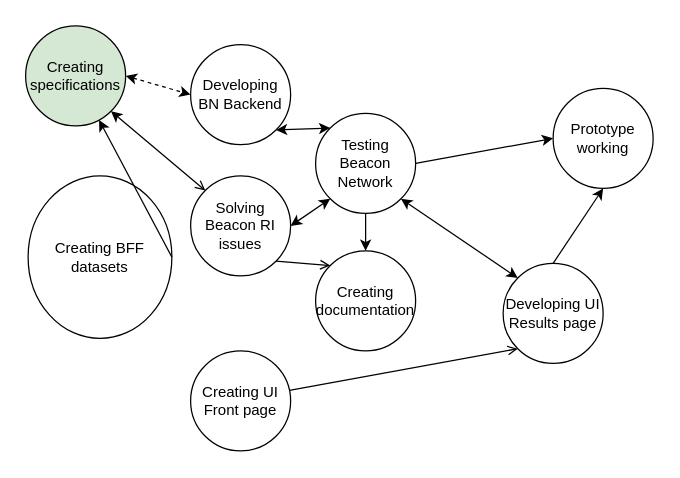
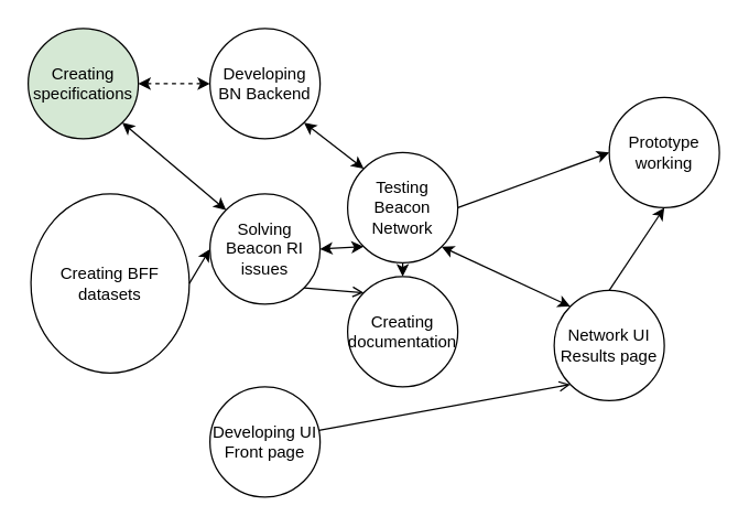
  <mxCell id="0" />
  <mxCell id="1" parent="0" />
- <mxCell id="2" value="Developing BN Backend" style="ellipse;whiteSpace=wrap;html=1;aspect=fixed;" vertex="1" parent="1"><mxGeometry x="152" y="35" width="80" height="80" as="geometry" /></mxCell>
- <mxCell id="3" value="Testing Beacon Network" style="ellipse;whiteSpace=wrap;html=1;aspect=fixed;" vertex="1" parent="1"><mxGeometry x="252" y="90" width="80" height="80" as="geometry" /></mxCell>
+ <mxCell id="2" value="Developing BN Backend" style="ellipse;whiteSpace=wrap;html=1;aspect=fixed;" vertex="1" parent="1"><mxGeometry x="152" y="20" width="80" height="80" as="geometry" /></mxCell>
+ <mxCell id="3" value="Testing Beacon Network" style="ellipse;whiteSpace=wrap;html=1;aspect=fixed;" vertex="1" parent="1"><mxGeometry x="252" y="110" width="80" height="80" as="geometry" /></mxCell>
  <mxCell id="4" value="Solving Beacon RI issues" style="ellipse;whiteSpace=wrap;html=1;aspect=fixed;" vertex="1" parent="1"><mxGeometry x="152" y="140" width="80" height="80" as="geometry" /></mxCell>
  <mxCell id="5" value="" style="endArrow=classic;startArrow=classic;html=1;rounded=0;entryX=0;entryY=1;entryDx=0;entryDy=0;exitX=1;exitY=0.5;exitDx=0;exitDy=0;" edge="1" parent="1" source="4" target="3"><mxGeometry width="50" height="50" relative="1" as="geometry"><mxPoint x="162" y="230" as="sourcePoint" /><mxPoint x="212" y="180" as="targetPoint" /></mxGeometry></mxCell>
  <mxCell id="6" value="" style="endArrow=classic;startArrow=classic;html=1;rounded=0;exitX=1;exitY=1;exitDx=0;exitDy=0;entryX=0;entryY=0;entryDx=0;entryDy=0;" edge="1" parent="1" source="2" target="3"><mxGeometry width="50" height="50" relative="1" as="geometry"><mxPoint x="162" y="230" as="sourcePoint" /><mxPoint x="212" y="180" as="targetPoint" /></mxGeometry></mxCell>
- <mxCell id="7" value="Creating UI Front page" style="ellipse;whiteSpace=wrap;html=1;aspect=fixed;" vertex="1" parent="1"><mxGeometry x="152" y="280" width="80" height="80" as="geometry" /></mxCell>
- <mxCell id="8" value="Developing UI Results page" style="ellipse;whiteSpace=wrap;html=1;aspect=fixed;" vertex="1" parent="1"><mxGeometry x="402" y="210" width="80" height="80" as="geometry" /></mxCell>
+ <mxCell id="7" value="Developing UI Front page" style="ellipse;whiteSpace=wrap;html=1;aspect=fixed;" vertex="1" parent="1"><mxGeometry x="152" y="280" width="80" height="80" as="geometry" /></mxCell>
+ <mxCell id="8" value="Network UI Results page" style="ellipse;whiteSpace=wrap;html=1;aspect=fixed;" vertex="1" parent="1"><mxGeometry x="402" y="210" width="80" height="80" as="geometry" /></mxCell>
  <mxCell id="9" value="" style="endArrow=open;html=1;rounded=0;exitX=0.988;exitY=0.394;exitDx=0;exitDy=0;exitPerimeter=0;entryX=0;entryY=1;entryDx=0;entryDy=0;" edge="1" parent="1" source="7" target="8"><mxGeometry width="50" height="50" relative="1" as="geometry"><mxPoint x="162" y="230" as="sourcePoint" /><mxPoint x="212" y="180" as="targetPoint" /></mxGeometry></mxCell>
  <mxCell id="10" value="" style="endArrow=classic;startArrow=classic;html=1;rounded=0;exitX=0;exitY=0;exitDx=0;exitDy=0;entryX=1;entryY=1;entryDx=0;entryDy=0;" edge="1" parent="1" source="8" target="3"><mxGeometry width="50" height="50" relative="1" as="geometry"><mxPoint x="162" y="230" as="sourcePoint" /><mxPoint x="412" y="190" as="targetPoint" /></mxGeometry></mxCell>
  <mxCell id="11" value="Creating BFF datasets" style="ellipse;whiteSpace=wrap;html=1;aspect=fixed;" vertex="1" parent="1"><mxGeometry x="22" y="140" width="115" height="130" as="geometry" /></mxCell>
- <mxCell id="12" value="" style="endArrow=classic;html=1;rounded=0;exitX=1;exitY=0.5;exitDx=0;exitDy=0;" edge="1" parent="1" source="11" target="13"><mxGeometry width="50" height="50" relative="1" as="geometry"><mxPoint x="162" y="230" as="sourcePoint" /><mxPoint x="122" y="180" as="targetPoint" /></mxGeometry></mxCell>
+ <mxCell id="12" value="" style="endArrow=classic;html=1;rounded=0;exitX=1;exitY=0.5;exitDx=0;exitDy=0;entryX=0;entryY=0.5;entryDx=0;entryDy=0;" edge="1" parent="1" source="11" target="4"><mxGeometry width="50" height="50" relative="1" as="geometry"><mxPoint x="162" y="230" as="sourcePoint" /><mxPoint x="122" y="180" as="targetPoint" /></mxGeometry></mxCell>
  <mxCell id="13" value="Creating specifications" style="ellipse;whiteSpace=wrap;html=1;aspect=fixed;fillColor=#d5e8d4;" vertex="1" parent="1"><mxGeometry x="20" y="20" width="80" height="80" as="geometry" /></mxCell>
  <mxCell id="14" value="Creating documentation" style="ellipse;whiteSpace=wrap;html=1;aspect=fixed;" vertex="1" parent="1"><mxGeometry x="252" y="200" width="80" height="80" as="geometry" /></mxCell>
  <mxCell id="15" value="" style="endArrow=open;html=1;rounded=0;entryX=0;entryY=0;entryDx=0;entryDy=0;exitX=1;exitY=1;exitDx=0;exitDy=0;" edge="1" parent="1" source="4" target="14"><mxGeometry width="50" height="50" relative="1" as="geometry"><mxPoint x="162" y="230" as="sourcePoint" /><mxPoint x="212" y="180" as="targetPoint" /></mxGeometry></mxCell>
  <mxCell id="16" value="" style="endArrow=classic;startArrow=classic;html=1;rounded=0;exitX=1;exitY=0.5;exitDx=0;exitDy=0;entryX=0;entryY=0.5;entryDx=0;entryDy=0;dashed=1;" edge="1" parent="1" source="13" target="2"><mxGeometry width="50" height="50" relative="1" as="geometry"><mxPoint x="162" y="230" as="sourcePoint" /><mxPoint x="212" y="180" as="targetPoint" /></mxGeometry></mxCell>
- <mxCell id="17" value="" style="endArrow=open;startArrow=classic;html=1;rounded=0;exitX=1;exitY=1;exitDx=0;exitDy=0;entryX=0;entryY=0;entryDx=0;entryDy=0;" edge="1" parent="1" source="13" target="4"><mxGeometry width="50" height="50" relative="1" as="geometry"><mxPoint x="162" y="230" as="sourcePoint" /><mxPoint x="172" y="150" as="targetPoint" /></mxGeometry></mxCell>
+ <mxCell id="17" value="" style="endArrow=classic;startArrow=classic;html=1;rounded=0;exitX=1;exitY=1;exitDx=0;exitDy=0;entryX=0;entryY=0;entryDx=0;entryDy=0;" edge="1" parent="1" source="13" target="4"><mxGeometry width="50" height="50" relative="1" as="geometry"><mxPoint x="162" y="230" as="sourcePoint" /><mxPoint x="172" y="150" as="targetPoint" /></mxGeometry></mxCell>
  <mxCell id="18" value="Prototype working" style="ellipse;whiteSpace=wrap;html=1;aspect=fixed;" vertex="1" parent="1"><mxGeometry x="442" y="70" width="80" height="80" as="geometry" /></mxCell>
  <mxCell id="19" value="" style="endArrow=classic;html=1;rounded=0;exitX=0.5;exitY=0;exitDx=0;exitDy=0;entryX=0.5;entryY=1;entryDx=0;entryDy=0;" edge="1" parent="1" source="8" target="18"><mxGeometry width="50" height="50" relative="1" as="geometry"><mxPoint x="162" y="230" as="sourcePoint" /><mxPoint x="212" y="180" as="targetPoint" /></mxGeometry></mxCell>
  <mxCell id="20" value="" style="endArrow=classic;html=1;rounded=0;entryX=0;entryY=0.5;entryDx=0;entryDy=0;exitX=1;exitY=0.5;exitDx=0;exitDy=0;" edge="1" parent="1" source="3" target="18"><mxGeometry width="50" height="50" relative="1" as="geometry"><mxPoint x="162" y="230" as="sourcePoint" /><mxPoint x="212" y="180" as="targetPoint" /></mxGeometry></mxCell>
  <mxCell id="21" value="" style="endArrow=classic;html=1;rounded=0;entryX=0.5;entryY=0;entryDx=0;entryDy=0;exitX=0.5;exitY=1;exitDx=0;exitDy=0;" edge="1" parent="1" source="3" target="14"><mxGeometry width="50" height="50" relative="1" as="geometry"><mxPoint x="162" y="230" as="sourcePoint" /><mxPoint x="212" y="180" as="targetPoint" /></mxGeometry></mxCell>
